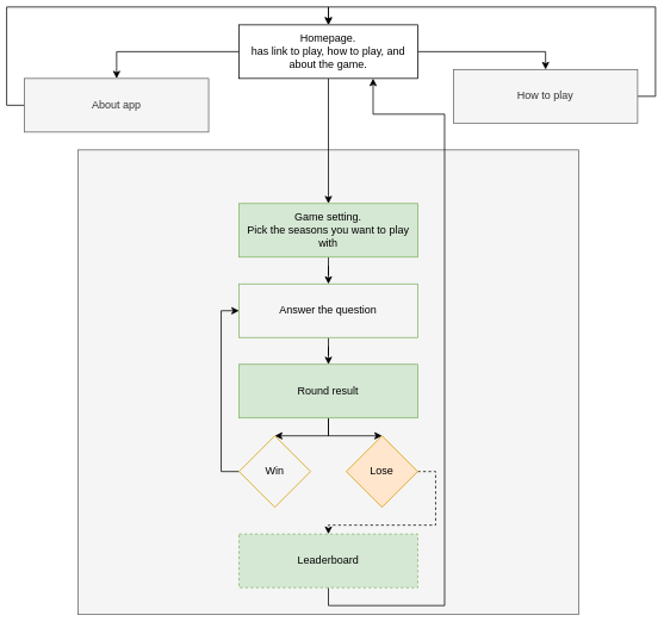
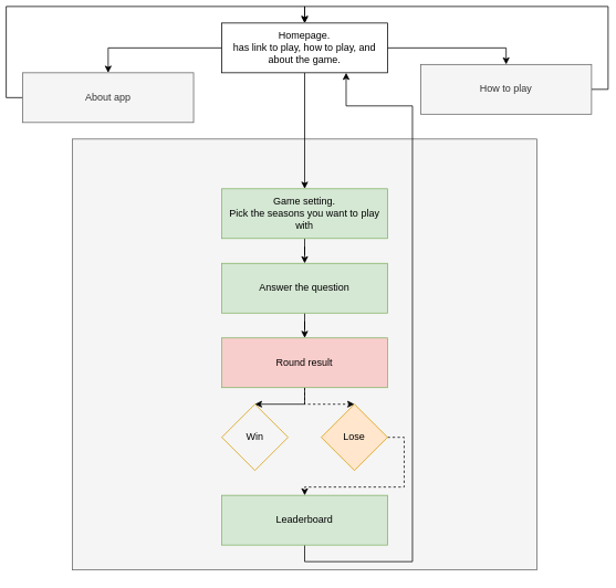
  <mxCell id="0" />
  <mxCell id="1" parent="0" />
  <mxCell id="2" value="" style="whiteSpace=wrap;html=1;fillColor=#f5f5f5;fontColor=#333333;strokeColor=#666666;glass=0;container=0;" vertex="1" parent="1"><mxGeometry x="80" y="160" width="560" height="520" as="geometry" /></mxCell>
  <mxCell id="3" style="edgeStyle=orthogonalEdgeStyle;rounded=0;orthogonalLoop=1;jettySize=auto;html=1;exitX=0;exitY=0.5;exitDx=0;exitDy=0;entryX=0.5;entryY=0;entryDx=0;entryDy=0;" edge="1" parent="1" source="6" target="10"><mxGeometry relative="1" as="geometry" /></mxCell>
  <mxCell id="4" style="edgeStyle=orthogonalEdgeStyle;rounded=0;orthogonalLoop=1;jettySize=auto;html=1;entryX=0.5;entryY=0;entryDx=0;entryDy=0;" edge="1" parent="1" source="6" target="8"><mxGeometry relative="1" as="geometry" /></mxCell>
  <mxCell id="5" style="edgeStyle=orthogonalEdgeStyle;rounded=0;orthogonalLoop=1;jettySize=auto;html=1;" edge="1" parent="1" source="6" target="12"><mxGeometry relative="1" as="geometry" /></mxCell>
  <mxCell id="6" value="Homepage.&lt;br&gt;has link to play, how to play, and about the game." style="rounded=0;whiteSpace=wrap;html=1;" vertex="1" parent="1"><mxGeometry x="260" y="20" width="200" height="60" as="geometry" /></mxCell>
  <mxCell id="7" style="edgeStyle=orthogonalEdgeStyle;rounded=0;orthogonalLoop=1;jettySize=auto;html=1;entryX=0.5;entryY=0;entryDx=0;entryDy=0;exitX=1;exitY=0.5;exitDx=0;exitDy=0;" edge="1" parent="1" source="8" target="6"><mxGeometry relative="1" as="geometry" /></mxCell>
  <mxCell id="8" value="How to play" style="rounded=0;whiteSpace=wrap;html=1;fillColor=#f5f5f5;fontColor=#333333;strokeColor=#666666;" vertex="1" parent="1"><mxGeometry x="500" y="70" width="206" height="60" as="geometry" /></mxCell>
  <mxCell id="9" style="edgeStyle=orthogonalEdgeStyle;rounded=0;orthogonalLoop=1;jettySize=auto;html=1;exitX=0;exitY=0.5;exitDx=0;exitDy=0;entryX=0.5;entryY=0;entryDx=0;entryDy=0;" edge="1" parent="1" source="10" target="6"><mxGeometry relative="1" as="geometry"><mxPoint x="130" y="-20" as="targetPoint" /></mxGeometry></mxCell>
  <mxCell id="10" value="About app" style="rounded=0;whiteSpace=wrap;html=1;fillColor=#f5f5f5;fontColor=#333333;strokeColor=#666666;" vertex="1" parent="1"><mxGeometry x="20" y="80" width="206" height="60" as="geometry" /></mxCell>
  <mxCell id="11" style="edgeStyle=orthogonalEdgeStyle;rounded=0;orthogonalLoop=1;jettySize=auto;html=1;" edge="1" parent="1" source="12" target="17"><mxGeometry relative="1" as="geometry" /></mxCell>
  <mxCell id="12" value="Game setting.&lt;br&gt;Pick the seasons you want to play with" style="rounded=0;whiteSpace=wrap;html=1;fillColor=#d5e8d4;strokeColor=#82b366;" vertex="1" parent="1"><mxGeometry x="260" y="220" width="200" height="60" as="geometry" /></mxCell>
  <mxCell id="13" style="edgeStyle=orthogonalEdgeStyle;rounded=0;orthogonalLoop=1;jettySize=auto;html=1;entryX=0.75;entryY=1;entryDx=0;entryDy=0;" edge="1" parent="1" source="14" target="6"><mxGeometry relative="1" as="geometry"><mxPoint x="690" y="630" as="targetPoint" /><Array as="points"><mxPoint x="360" y="670" /><mxPoint x="490" y="670" /><mxPoint x="490" y="120" /><mxPoint x="410" y="120" /></Array></mxGeometry></mxCell>
- <mxCell id="14" value="Leaderboard" style="rounded=0;whiteSpace=wrap;html=1;fillColor=#d5e8d4;strokeColor=#82b366;dashed=1;" vertex="1" parent="1"><mxGeometry x="260" y="590" width="200" height="60" as="geometry" /></mxCell>
+ <mxCell id="14" value="Leaderboard" style="rounded=0;whiteSpace=wrap;html=1;fillColor=#d5e8d4;strokeColor=#82b366;" vertex="1" parent="1"><mxGeometry x="260" y="590" width="200" height="60" as="geometry" /></mxCell>
  <mxCell id="15" style="edgeStyle=orthogonalEdgeStyle;rounded=0;orthogonalLoop=1;jettySize=auto;html=1;exitX=1;exitY=0.5;exitDx=0;exitDy=0;dashed=1;" edge="1" parent="1" source="23" target="14"><mxGeometry relative="1" as="geometry" /></mxCell>
  <mxCell id="16" style="edgeStyle=orthogonalEdgeStyle;rounded=0;orthogonalLoop=1;jettySize=auto;html=1;entryX=0.5;entryY=0;entryDx=0;entryDy=0;" edge="1" parent="1" source="17" target="20"><mxGeometry relative="1" as="geometry" /></mxCell>
- <mxCell id="17" value="Answer the question" style="rounded=0;whiteSpace=wrap;html=1;fillColor=#f5f5f5;strokeColor=#82b366;" vertex="1" parent="1"><mxGeometry x="260" y="310" width="200" height="60" as="geometry" /></mxCell>
+ <mxCell id="17" value="Answer the question" style="rounded=0;whiteSpace=wrap;html=1;fillColor=#d5e8d4;strokeColor=#82b366;" vertex="1" parent="1"><mxGeometry x="260" y="310" width="200" height="60" as="geometry" /></mxCell>
  <mxCell id="18" style="edgeStyle=orthogonalEdgeStyle;rounded=0;orthogonalLoop=1;jettySize=auto;html=1;exitX=0.5;exitY=1;exitDx=0;exitDy=0;entryX=0.5;entryY=0;entryDx=0;entryDy=0;" edge="1" parent="1" source="20" target="22"><mxGeometry relative="1" as="geometry" /></mxCell>
- <mxCell id="19" style="edgeStyle=orthogonalEdgeStyle;rounded=0;orthogonalLoop=1;jettySize=auto;html=1;exitX=0.5;exitY=1;exitDx=0;exitDy=0;" edge="1" parent="1" source="20" target="23"><mxGeometry relative="1" as="geometry" /></mxCell>
- <mxCell id="20" value="Round result" style="rounded=0;whiteSpace=wrap;html=1;fillColor=#d5e8d4;strokeColor=#82b366;" vertex="1" parent="1"><mxGeometry x="260" y="400" width="200" height="60" as="geometry" /></mxCell>
- <mxCell id="21" style="edgeStyle=orthogonalEdgeStyle;rounded=0;orthogonalLoop=1;jettySize=auto;html=1;entryX=0;entryY=0.5;entryDx=0;entryDy=0;exitX=0;exitY=0.5;exitDx=0;exitDy=0;" edge="1" parent="1" source="22" target="17"><mxGeometry relative="1" as="geometry" /></mxCell>
+ <mxCell id="19" style="edgeStyle=orthogonalEdgeStyle;rounded=0;orthogonalLoop=1;jettySize=auto;html=1;exitX=0.5;exitY=1;exitDx=0;exitDy=0;dashed=1;" edge="1" parent="1" source="20" target="23"><mxGeometry relative="1" as="geometry" /></mxCell>
+ <mxCell id="20" value="Round result" style="rounded=0;whiteSpace=wrap;html=1;fillColor=#f8cecc;strokeColor=#82b366;" vertex="1" parent="1"><mxGeometry x="260" y="400" width="200" height="60" as="geometry" /></mxCell>
  <mxCell id="22" value="Win" style="rhombus;whiteSpace=wrap;html=1;glass=0;fillColor=#f5f5f5;strokeColor=#d79b00;" vertex="1" parent="1"><mxGeometry x="260" y="480" width="80" height="80" as="geometry" /></mxCell>
  <mxCell id="23" value="Lose" style="rhombus;whiteSpace=wrap;html=1;glass=0;fillColor=#ffe6cc;strokeColor=#d79b00;" vertex="1" parent="1"><mxGeometry x="380" y="480" width="80" height="80" as="geometry" /></mxCell>
